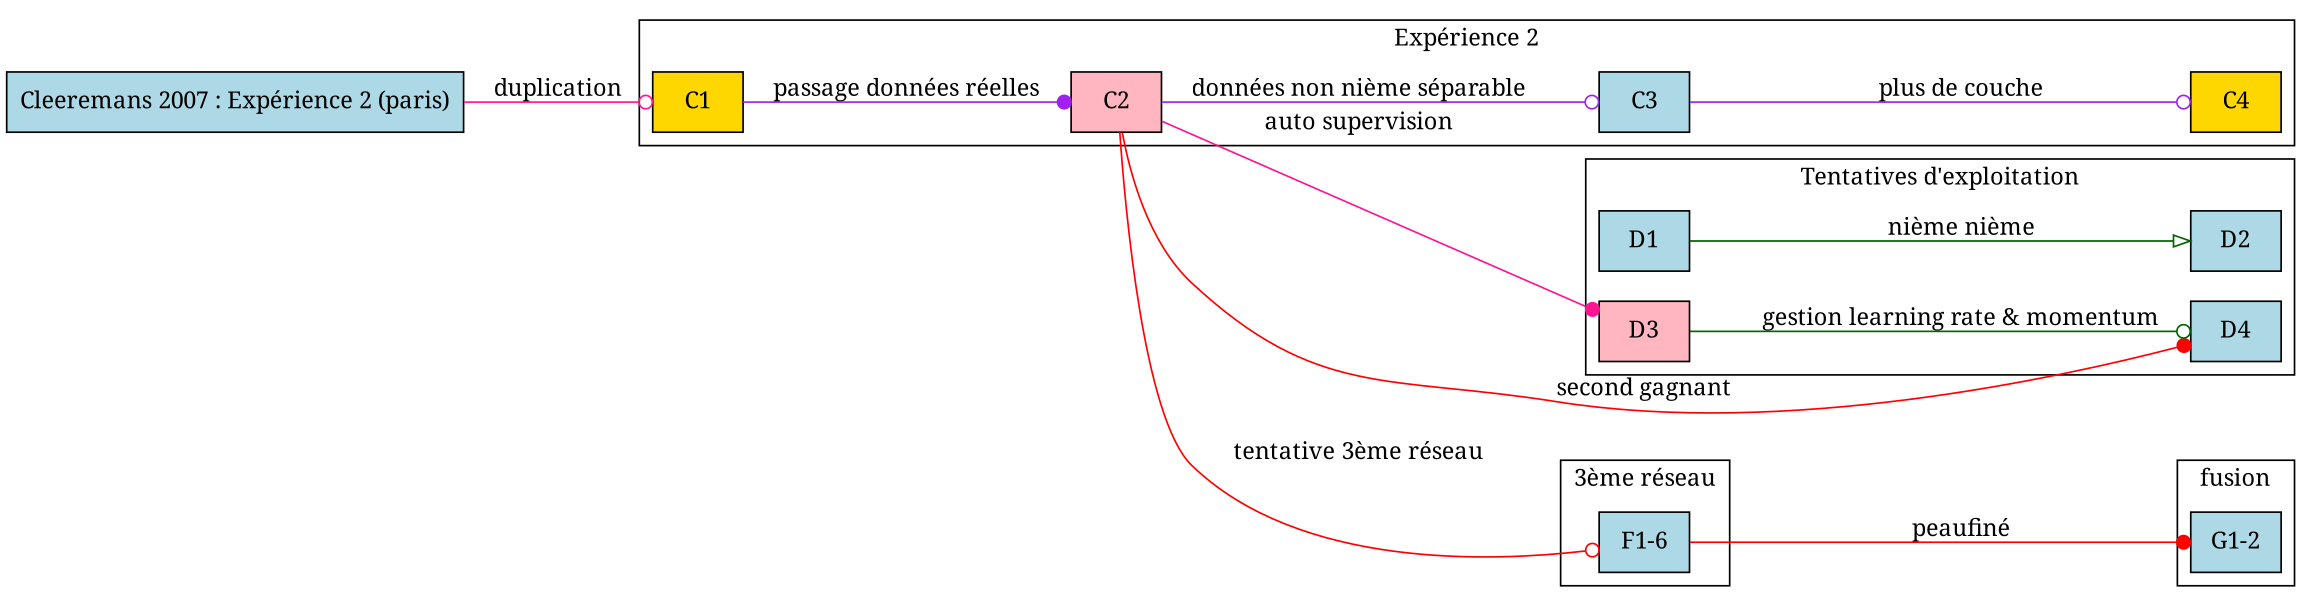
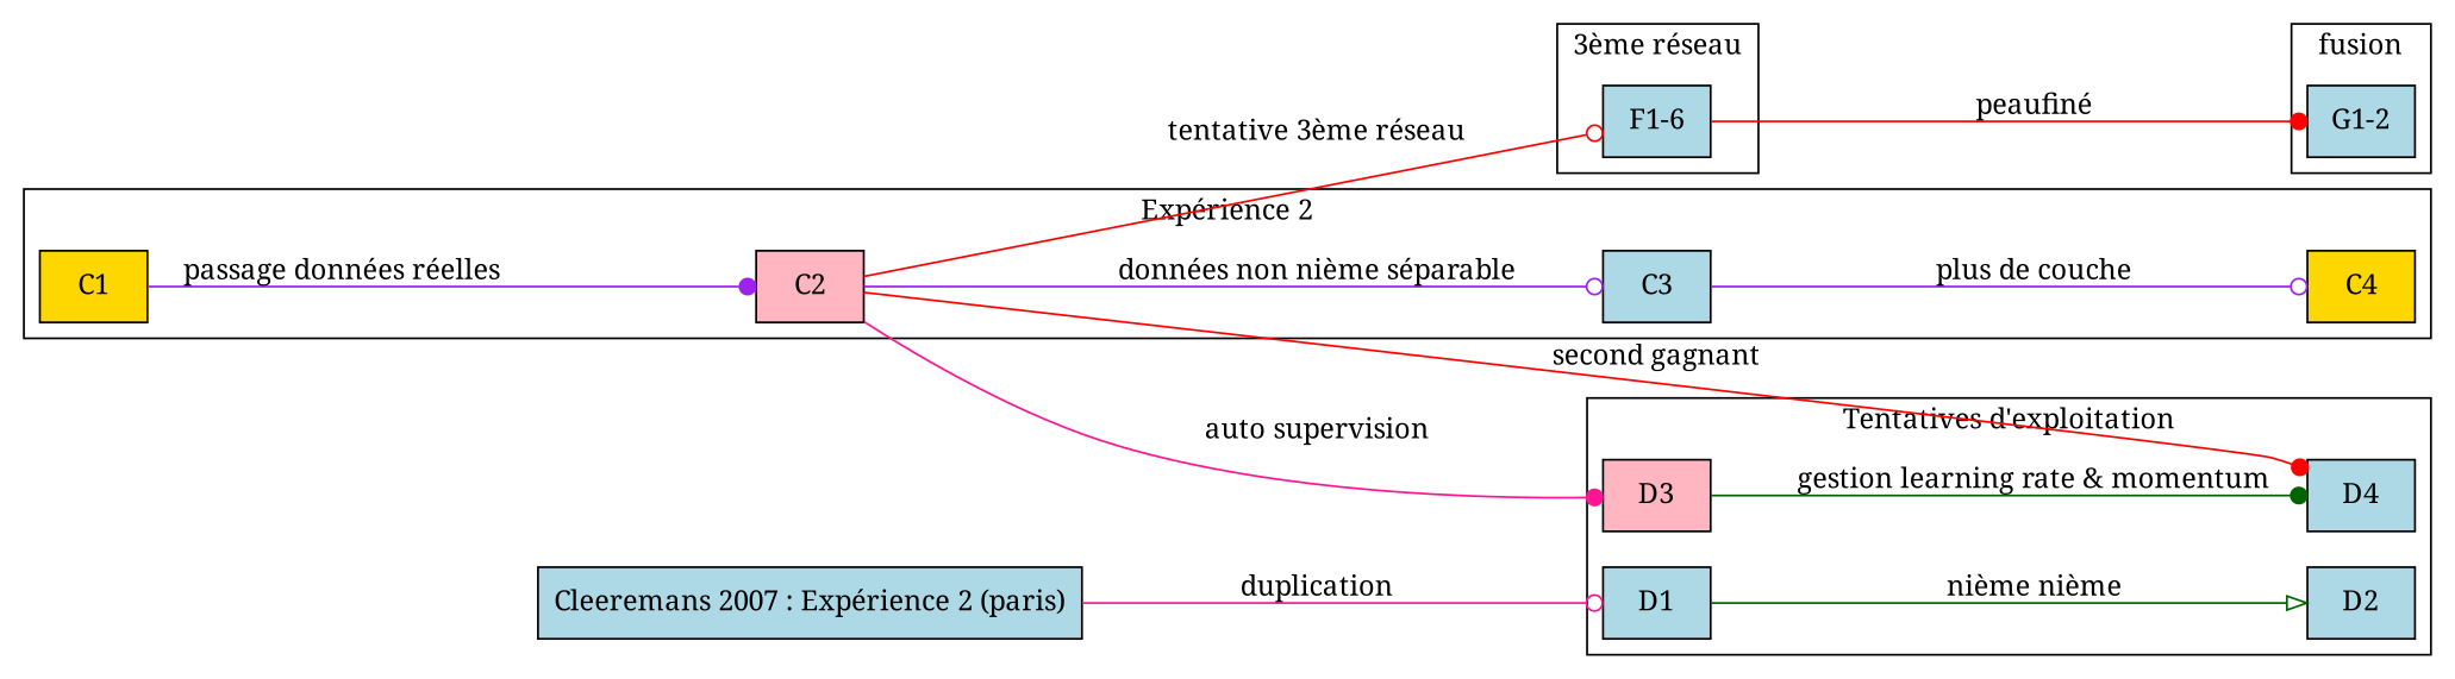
  digraph {
    fontname="Noto Serif"
    rankdir=LR
    node [fillcolor=lightblue fontname="Noto Serif" shape=rect style=filled]
    edge [arrowhead=odot color=purple fontname="Noto Serif"]
    C1 [fillcolor=gold]
    C2 [fillcolor=lightpink]
    C3
    C4 [fillcolor=gold]
    D1
    D2
    D3 [fillcolor=lightpink]
    D4
    n9 [label="F1-6"]
    n10 [label="G1-2"]
    n11 [label="Cleeremans 2007 : Expérience 2 (paris)"]
    subgraph cluster_1 {
      label="Expérience 2"
      C1
      C2
      C3
      C4
    }
    subgraph cluster_2 {
      label="Tentatives d'exploitation"
      D1
      D2
      D3
      D4
    }
    subgraph cluster_3 {
      label="3ème réseau"
      n9
    }
    subgraph cluster_4 {
      label=fusion
      n10
    }
    C1 -> C2 [arrowhead=dot label="passage données réelles"]
    C2 -> C3 [label="données non nième séparable"]
    C2 -> D3 [arrowhead=dot color=deeppink label="auto supervision"]
    C2 -> D4 [arrowhead=dot color=red label="second gagnant"]
    C2 -> n9 [color=red label="tentative 3ème réseau"]
    C3 -> C4 [label="plus de couche"]
    D1 -> D2 [arrowhead=onormal color=darkgreen label="nième nième"]
-   D3 -> D4 [color=darkgreen label="gestion learning rate & momentum"]
+   D3 -> D4 [arrowhead=dot color=darkgreen label="gestion learning rate & momentum"]
    n9 -> n10 [arrowhead=dot color=red label="peaufiné"]
-   n11 -> C1 [color=deeppink label=duplication]
+   n11 -> D1 [color=deeppink label=duplication]
  }
